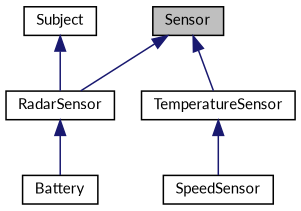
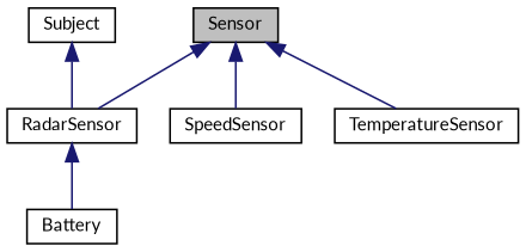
  digraph {
    fontname=Lato
    node [color=black fillcolor=white fontname=Lato fontsize=10 shape=record style=filled]
    edge [color=midnightblue dir=back fontname=Lato fontsize=10 labelfontname=Helvetica labelfontsize=10 style=solid]
    n1 [fillcolor=grey75 fontcolor=black height=0.2 label=Sensor width=0.4]
    n2 [height=0.2 label=RadarSensor width=0.4]
    n3 [height=0.2 label=SpeedSensor width=0.4]
    n4 [height=0.2 label=TemperatureSensor width=0.4]
    n5 [height=0.2 label=Battery width=0.4]
    n6 [height=0.2 label=Subject width=0.4]
    n1 -> n2
-   n4 -> n3
+   n1 -> n3
    n1 -> n4
    n2 -> n5
    n6 -> n2
  }
